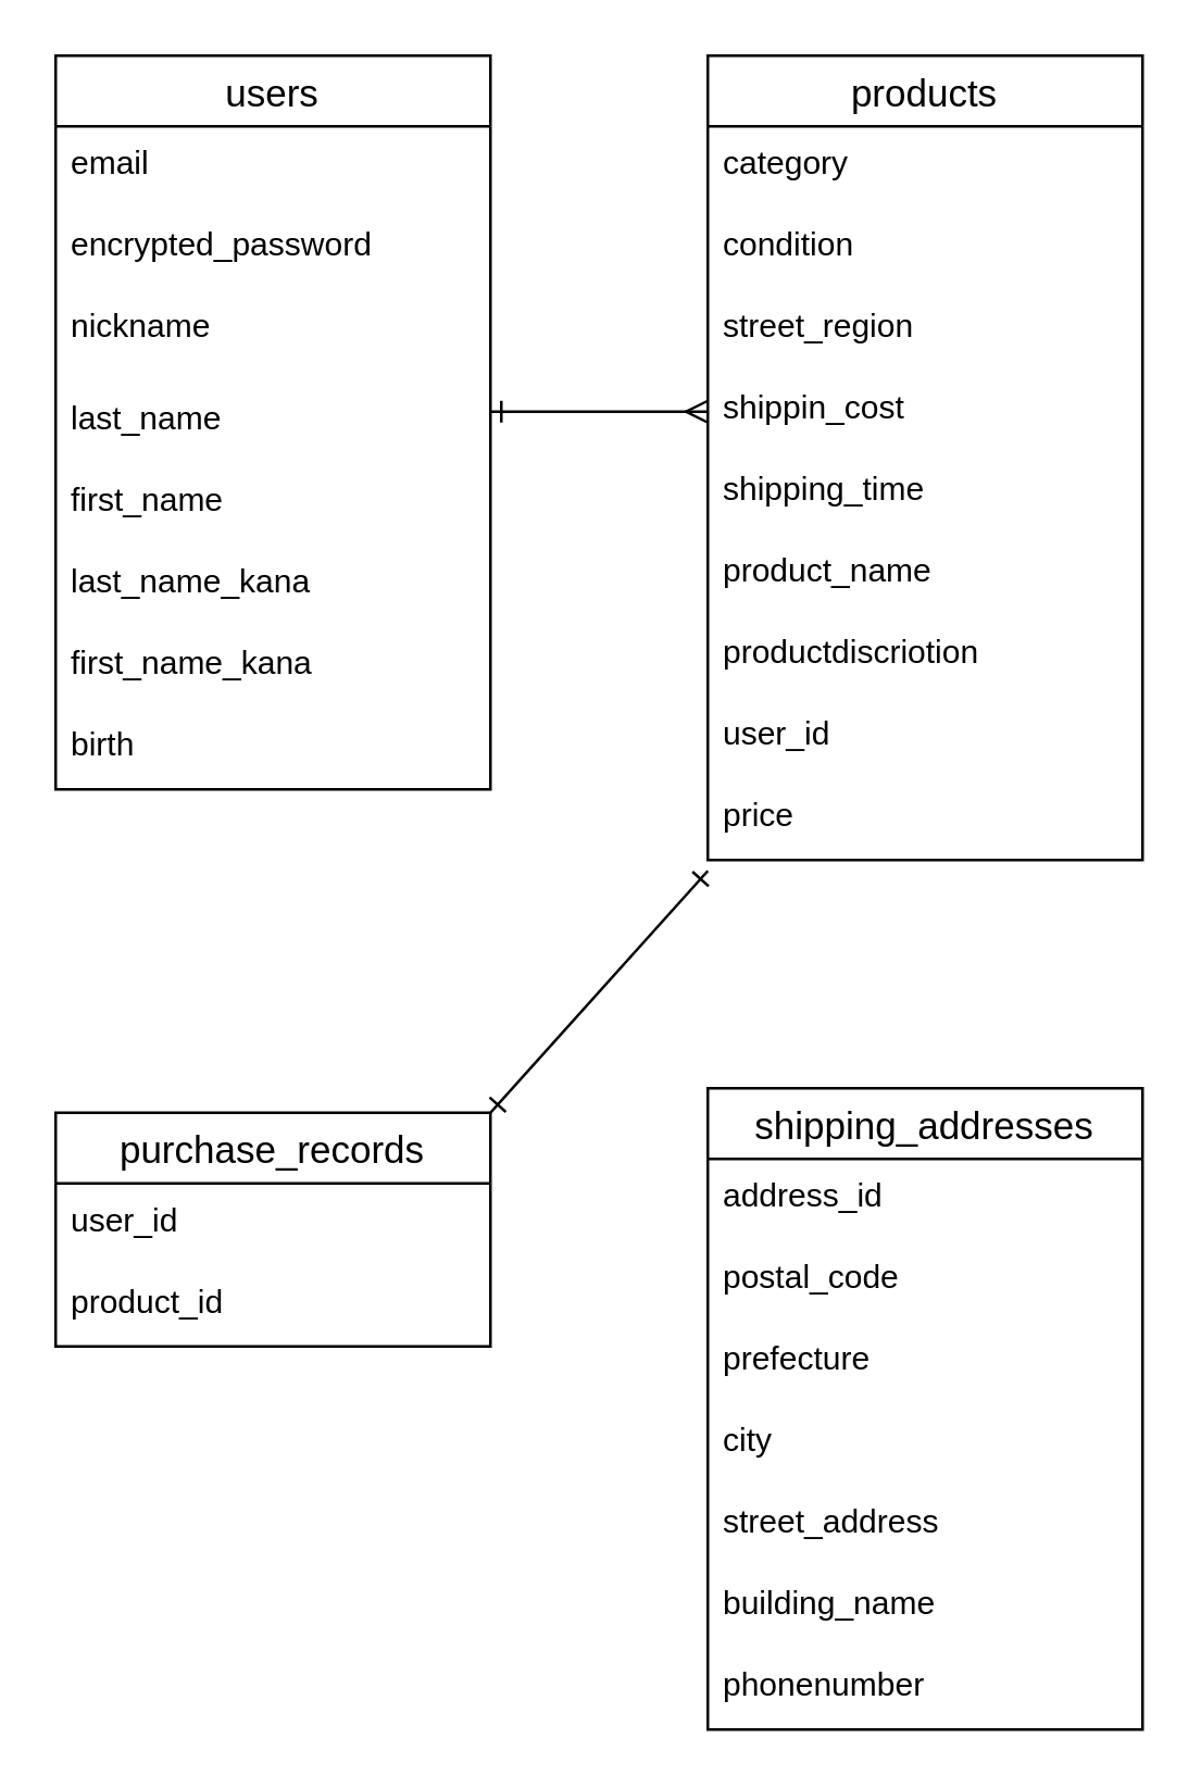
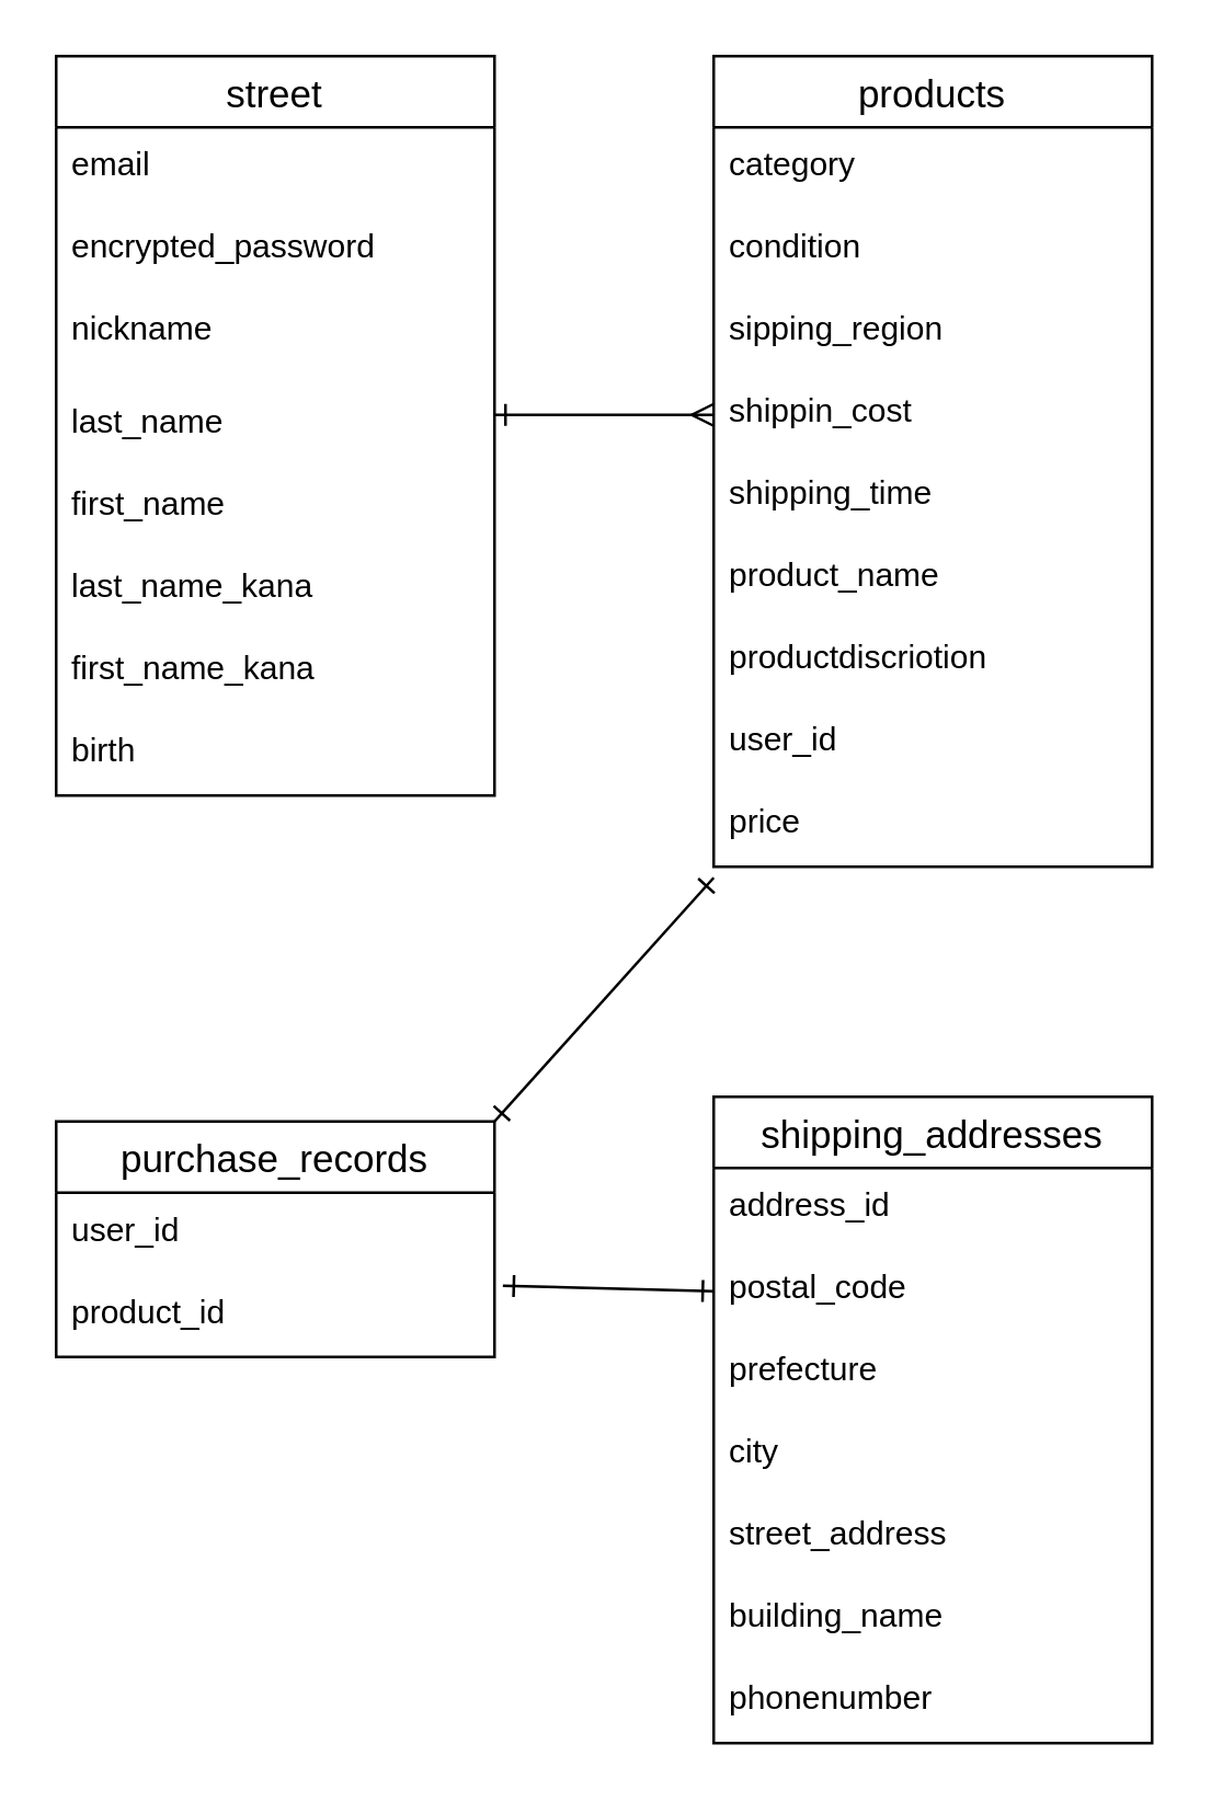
  <mxCell id="0" />
  <mxCell id="1" parent="0" />
- <mxCell id="2" value="users" style="swimlane;fontStyle=0;childLayout=stackLayout;horizontal=1;startSize=26;horizontalStack=0;resizeParent=1;resizeParentMax=0;resizeLast=0;collapsible=1;marginBottom=0;align=center;fontSize=14;" vertex="1" parent="1"><mxGeometry x="20" y="20" width="160" height="270" as="geometry" /></mxCell>
+ <mxCell id="2" value="street" style="swimlane;fontStyle=0;childLayout=stackLayout;horizontal=1;startSize=26;horizontalStack=0;resizeParent=1;resizeParentMax=0;resizeLast=0;collapsible=1;marginBottom=0;align=center;fontSize=14;" vertex="1" parent="1"><mxGeometry x="20" y="20" width="160" height="270" as="geometry" /></mxCell>
  <mxCell id="3" value="email&#10;&#10;" style="text;strokeColor=none;fillColor=none;spacingLeft=4;spacingRight=4;overflow=hidden;rotatable=0;points=[[0,0.5],[1,0.5]];portConstraint=eastwest;fontSize=12;" vertex="1" parent="2"><mxGeometry y="26" width="160" height="30" as="geometry" /></mxCell>
  <mxCell id="4" value="encrypted_password" style="text;strokeColor=none;fillColor=none;spacingLeft=4;spacingRight=4;overflow=hidden;rotatable=0;points=[[0,0.5],[1,0.5]];portConstraint=eastwest;fontSize=12;" vertex="1" parent="2"><mxGeometry y="56" width="160" height="30" as="geometry" /></mxCell>
  <mxCell id="5" value="nickname" style="text;strokeColor=none;fillColor=none;spacingLeft=4;spacingRight=4;overflow=hidden;rotatable=0;points=[[0,0.5],[1,0.5]];portConstraint=eastwest;fontSize=12;" vertex="1" parent="2"><mxGeometry y="86" width="160" height="34" as="geometry" /></mxCell>
  <mxCell id="6" value="last_name" style="text;strokeColor=none;fillColor=none;spacingLeft=4;spacingRight=4;overflow=hidden;rotatable=0;points=[[0,0.5],[1,0.5]];portConstraint=eastwest;fontSize=12;" vertex="1" parent="2"><mxGeometry y="120" width="160" height="30" as="geometry" /></mxCell>
  <mxCell id="7" value="first_name" style="text;strokeColor=none;fillColor=none;spacingLeft=4;spacingRight=4;overflow=hidden;rotatable=0;points=[[0,0.5],[1,0.5]];portConstraint=eastwest;fontSize=12;" vertex="1" parent="2"><mxGeometry y="150" width="160" height="30" as="geometry" /></mxCell>
  <mxCell id="8" value="last_name_kana" style="text;strokeColor=none;fillColor=none;spacingLeft=4;spacingRight=4;overflow=hidden;rotatable=0;points=[[0,0.5],[1,0.5]];portConstraint=eastwest;fontSize=12;" vertex="1" parent="2"><mxGeometry y="180" width="160" height="30" as="geometry" /></mxCell>
  <mxCell id="9" value="first_name_kana" style="text;strokeColor=none;fillColor=none;spacingLeft=4;spacingRight=4;overflow=hidden;rotatable=0;points=[[0,0.5],[1,0.5]];portConstraint=eastwest;fontSize=12;" vertex="1" parent="2"><mxGeometry y="210" width="160" height="30" as="geometry" /></mxCell>
  <mxCell id="10" value="birth" style="text;strokeColor=none;fillColor=none;spacingLeft=4;spacingRight=4;overflow=hidden;rotatable=0;points=[[0,0.5],[1,0.5]];portConstraint=eastwest;fontSize=12;" vertex="1" parent="2"><mxGeometry y="240" width="160" height="30" as="geometry" /></mxCell>
  <mxCell id="11" value="products" style="swimlane;fontStyle=0;childLayout=stackLayout;horizontal=1;startSize=26;horizontalStack=0;resizeParent=1;resizeParentMax=0;resizeLast=0;collapsible=1;marginBottom=0;align=center;fontSize=14;" vertex="1" parent="1"><mxGeometry x="260" y="20" width="160" height="296" as="geometry" /></mxCell>
  <mxCell id="12" value="category" style="text;strokeColor=none;fillColor=none;spacingLeft=4;spacingRight=4;overflow=hidden;rotatable=0;points=[[0,0.5],[1,0.5]];portConstraint=eastwest;fontSize=12;" vertex="1" parent="11"><mxGeometry y="26" width="160" height="30" as="geometry" /></mxCell>
  <mxCell id="13" value="condition" style="text;strokeColor=none;fillColor=none;spacingLeft=4;spacingRight=4;overflow=hidden;rotatable=0;points=[[0,0.5],[1,0.5]];portConstraint=eastwest;fontSize=12;" vertex="1" parent="11"><mxGeometry y="56" width="160" height="30" as="geometry" /></mxCell>
- <mxCell id="14" value="street_region" style="text;strokeColor=none;fillColor=none;spacingLeft=4;spacingRight=4;overflow=hidden;rotatable=0;points=[[0,0.5],[1,0.5]];portConstraint=eastwest;fontSize=12;" vertex="1" parent="11"><mxGeometry y="86" width="160" height="30" as="geometry" /></mxCell>
+ <mxCell id="14" value="sipping_region" style="text;strokeColor=none;fillColor=none;spacingLeft=4;spacingRight=4;overflow=hidden;rotatable=0;points=[[0,0.5],[1,0.5]];portConstraint=eastwest;fontSize=12;" vertex="1" parent="11"><mxGeometry y="86" width="160" height="30" as="geometry" /></mxCell>
  <mxCell id="15" value="shippin_cost" style="text;strokeColor=none;fillColor=none;spacingLeft=4;spacingRight=4;overflow=hidden;rotatable=0;points=[[0,0.5],[1,0.5]];portConstraint=eastwest;fontSize=12;" vertex="1" parent="11"><mxGeometry y="116" width="160" height="30" as="geometry" /></mxCell>
  <mxCell id="16" value="shipping_time" style="text;strokeColor=none;fillColor=none;spacingLeft=4;spacingRight=4;overflow=hidden;rotatable=0;points=[[0,0.5],[1,0.5]];portConstraint=eastwest;fontSize=12;" vertex="1" parent="11"><mxGeometry y="146" width="160" height="30" as="geometry" /></mxCell>
  <mxCell id="17" value="product_name" style="text;strokeColor=none;fillColor=none;spacingLeft=4;spacingRight=4;overflow=hidden;rotatable=0;points=[[0,0.5],[1,0.5]];portConstraint=eastwest;fontSize=12;" vertex="1" parent="11"><mxGeometry y="176" width="160" height="30" as="geometry" /></mxCell>
  <mxCell id="18" value="productdiscriotion" style="text;strokeColor=none;fillColor=none;spacingLeft=4;spacingRight=4;overflow=hidden;rotatable=0;points=[[0,0.5],[1,0.5]];portConstraint=eastwest;fontSize=12;" vertex="1" parent="11"><mxGeometry y="206" width="160" height="30" as="geometry" /></mxCell>
  <mxCell id="19" value="user_id" style="text;strokeColor=none;fillColor=none;spacingLeft=4;spacingRight=4;overflow=hidden;rotatable=0;points=[[0,0.5],[1,0.5]];portConstraint=eastwest;fontSize=12;" vertex="1" parent="11"><mxGeometry y="236" width="160" height="30" as="geometry" /></mxCell>
  <mxCell id="20" value="price" style="text;strokeColor=none;fillColor=none;spacingLeft=4;spacingRight=4;overflow=hidden;rotatable=0;points=[[0,0.5],[1,0.5]];portConstraint=eastwest;fontSize=12;" vertex="1" parent="11"><mxGeometry y="266" width="160" height="30" as="geometry" /></mxCell>
  <mxCell id="21" style="edgeStyle=none;html=1;exitX=1;exitY=0;exitDx=0;exitDy=0;startArrow=ERone;startFill=0;endArrow=ERone;endFill=0;" edge="1" parent="1" source="22"><mxGeometry relative="1" as="geometry"><mxPoint x="260" y="320" as="targetPoint" /></mxGeometry></mxCell>
  <mxCell id="22" value="purchase_records" style="swimlane;fontStyle=0;childLayout=stackLayout;horizontal=1;startSize=26;horizontalStack=0;resizeParent=1;resizeParentMax=0;resizeLast=0;collapsible=1;marginBottom=0;align=center;fontSize=14;" vertex="1" parent="1"><mxGeometry x="20" y="409" width="160" height="86" as="geometry" /></mxCell>
  <mxCell id="23" value="user_id" style="text;strokeColor=none;fillColor=none;spacingLeft=4;spacingRight=4;overflow=hidden;rotatable=0;points=[[0,0.5],[1,0.5]];portConstraint=eastwest;fontSize=12;" vertex="1" parent="22"><mxGeometry y="26" width="160" height="30" as="geometry" /></mxCell>
  <mxCell id="24" value="product_id" style="text;strokeColor=none;fillColor=none;spacingLeft=4;spacingRight=4;overflow=hidden;rotatable=0;points=[[0,0.5],[1,0.5]];portConstraint=eastwest;fontSize=12;" vertex="1" parent="22"><mxGeometry y="56" width="160" height="30" as="geometry" /></mxCell>
  <mxCell id="25" value="shipping_addresses" style="swimlane;fontStyle=0;childLayout=stackLayout;horizontal=1;startSize=26;horizontalStack=0;resizeParent=1;resizeParentMax=0;resizeLast=0;collapsible=1;marginBottom=0;align=center;fontSize=14;" vertex="1" parent="1"><mxGeometry x="260" y="400" width="160" height="236" as="geometry" /></mxCell>
  <mxCell id="26" value="address_id" style="text;strokeColor=none;fillColor=none;spacingLeft=4;spacingRight=4;overflow=hidden;rotatable=0;points=[[0,0.5],[1,0.5]];portConstraint=eastwest;fontSize=12;" vertex="1" parent="25"><mxGeometry y="26" width="160" height="30" as="geometry" /></mxCell>
  <mxCell id="27" value="postal_code" style="text;strokeColor=none;fillColor=none;spacingLeft=4;spacingRight=4;overflow=hidden;rotatable=0;points=[[0,0.5],[1,0.5]];portConstraint=eastwest;fontSize=12;" vertex="1" parent="25"><mxGeometry y="56" width="160" height="30" as="geometry" /></mxCell>
  <mxCell id="28" value="prefecture" style="text;strokeColor=none;fillColor=none;spacingLeft=4;spacingRight=4;overflow=hidden;rotatable=0;points=[[0,0.5],[1,0.5]];portConstraint=eastwest;fontSize=12;" vertex="1" parent="25"><mxGeometry y="86" width="160" height="30" as="geometry" /></mxCell>
  <mxCell id="29" value="city" style="text;strokeColor=none;fillColor=none;spacingLeft=4;spacingRight=4;overflow=hidden;rotatable=0;points=[[0,0.5],[1,0.5]];portConstraint=eastwest;fontSize=12;" vertex="1" parent="25"><mxGeometry y="116" width="160" height="30" as="geometry" /></mxCell>
  <mxCell id="30" value="street_address" style="text;strokeColor=none;fillColor=none;spacingLeft=4;spacingRight=4;overflow=hidden;rotatable=0;points=[[0,0.5],[1,0.5]];portConstraint=eastwest;fontSize=12;" vertex="1" parent="25"><mxGeometry y="146" width="160" height="30" as="geometry" /></mxCell>
  <mxCell id="31" value="building_name" style="text;strokeColor=none;fillColor=none;spacingLeft=4;spacingRight=4;overflow=hidden;rotatable=0;points=[[0,0.5],[1,0.5]];portConstraint=eastwest;fontSize=12;" vertex="1" parent="25"><mxGeometry y="176" width="160" height="30" as="geometry" /></mxCell>
  <mxCell id="32" value="phonenumber" style="text;strokeColor=none;fillColor=none;spacingLeft=4;spacingRight=4;overflow=hidden;rotatable=0;points=[[0,0.5],[1,0.5]];portConstraint=eastwest;fontSize=12;" vertex="1" parent="25"><mxGeometry y="206" width="160" height="30" as="geometry" /></mxCell>
  <mxCell id="33" style="edgeStyle=none;html=1;entryX=0;entryY=0.5;entryDx=0;entryDy=0;startArrow=ERone;startFill=0;endArrow=ERmany;endFill=0;" edge="1" parent="1" target="15"><mxGeometry relative="1" as="geometry"><mxPoint x="180" y="151" as="sourcePoint" /></mxGeometry></mxCell>
+ <mxCell id="34" style="edgeStyle=none;html=1;exitX=1.019;exitY=0.133;exitDx=0;exitDy=0;entryX=0;entryY=0.5;entryDx=0;entryDy=0;startArrow=ERone;startFill=0;endArrow=ERone;endFill=0;exitPerimeter=0;" edge="1" parent="1" source="24" target="27"><mxGeometry relative="1" as="geometry" /></mxCell>
